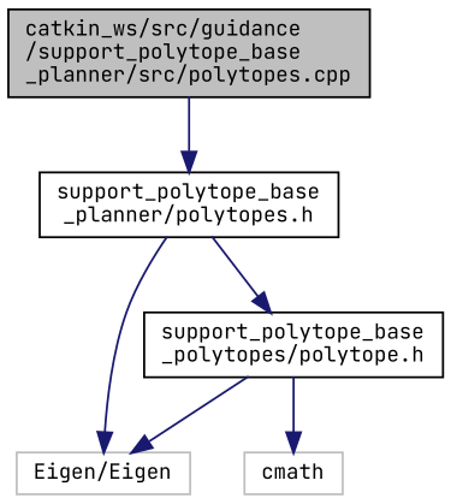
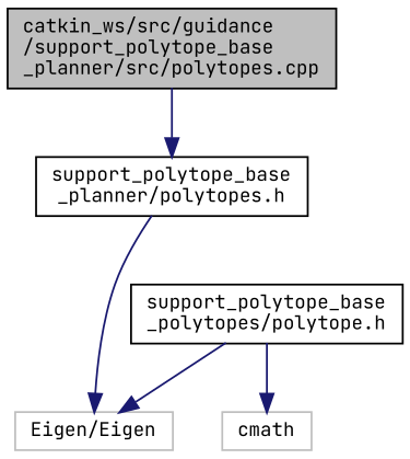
  digraph {
    fontname="JetBrains Mono"
    node [color=black fillcolor=white fontname="JetBrains Mono" fontsize=10 shape=record style=filled]
    edge [color=midnightblue fontname="JetBrains Mono" fontsize=10 labelfontname=Helvetica labelfontsize=10 style=solid]
    n1 [fillcolor=grey75 fontcolor=black height=0.2 label="catkin_ws/src/guidance\l/support_polytope_base\l_planner/src/polytopes.cpp" width=0.4]
    n2 [height=0.2 label="support_polytope_base\l_planner/polytopes.h" width=0.4]
    n3 [color=grey75 height=0.2 label="Eigen/Eigen" width=0.4]
    n4 [height=0.2 label="support_polytope_base\l_polytopes/polytope.h" width=0.4]
    n5 [color=grey75 height=0.2 label=cmath width=0.4]
    n1 -> n2
    n2 -> n3
-   n2 -> n4
    n4 -> n3
    n4 -> n5
  }
